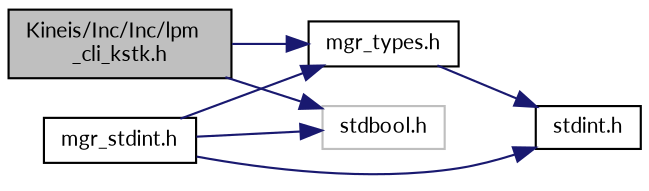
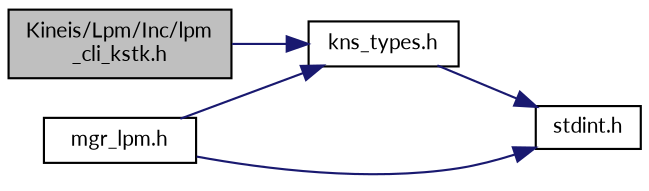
  digraph {
    fontname=Lato
    rankdir=LR
    node [color=black fillcolor=white fontname=Lato fontsize=10 shape=record style=filled]
    edge [color=midnightblue fontname=Lato fontsize=10 labelfontname=Helvetica labelfontsize=10 style=solid]
-   n1 [fillcolor=grey75 fontcolor=black height=0.2 label="Kineis/Inc/Inc/lpm\l_cli_kstk.h" width=0.4]
-   n2 [color=grey75 height=0.2 label="stdbool.h" width=0.4]
-   n3 [height=0.2 label="mgr_types.h" width=0.4]
-   n4 [height=0.2 label="mgr_stdint.h" width=0.4]
+   n1 [fillcolor=grey75 fontcolor=black height=0.2 label="Kineis/Lpm/Inc/lpm\l_cli_kstk.h" width=0.4]
+   n3 [height=0.2 label="kns_types.h" width=0.4]
+   n4 [height=0.2 label="mgr_lpm.h" width=0.4]
    n5 [height=0.2 label="stdint.h" width=0.4]
-   n1 -> n2
    n1 -> n3
    n3 -> n5
-   n4 -> n2
    n4 -> n3
    n4 -> n5
  }
